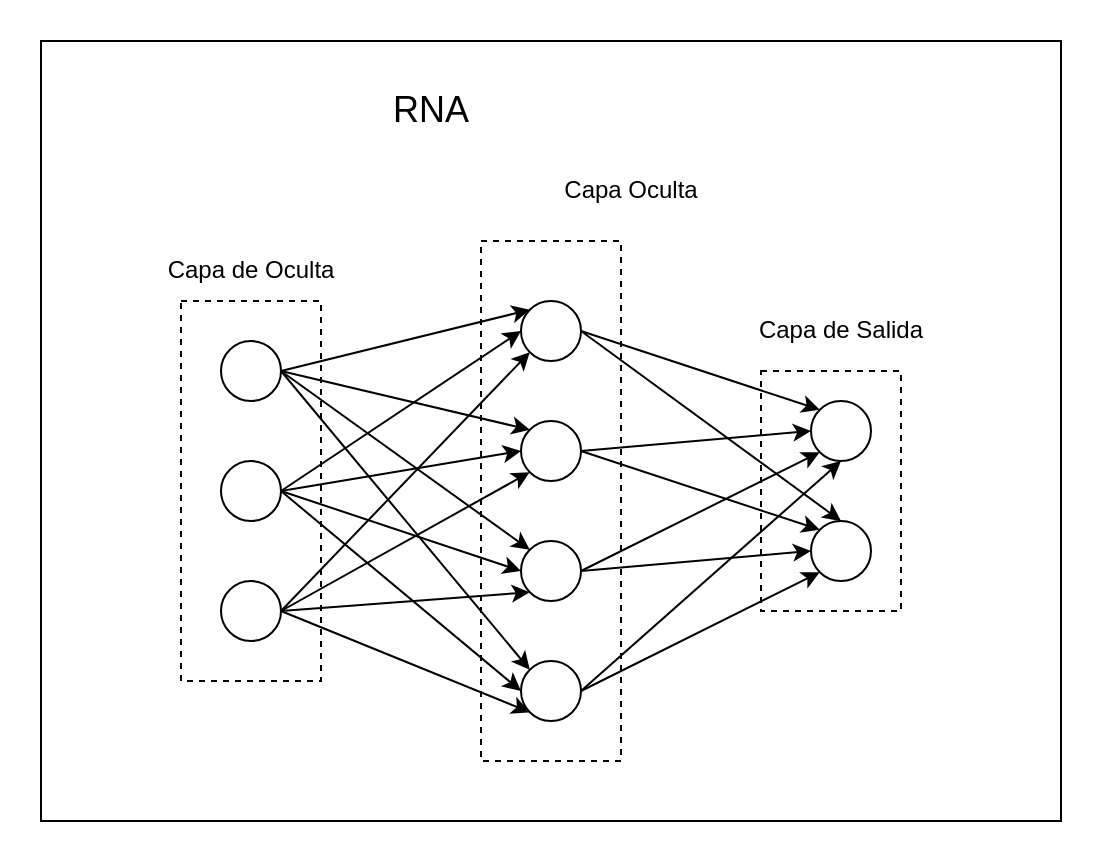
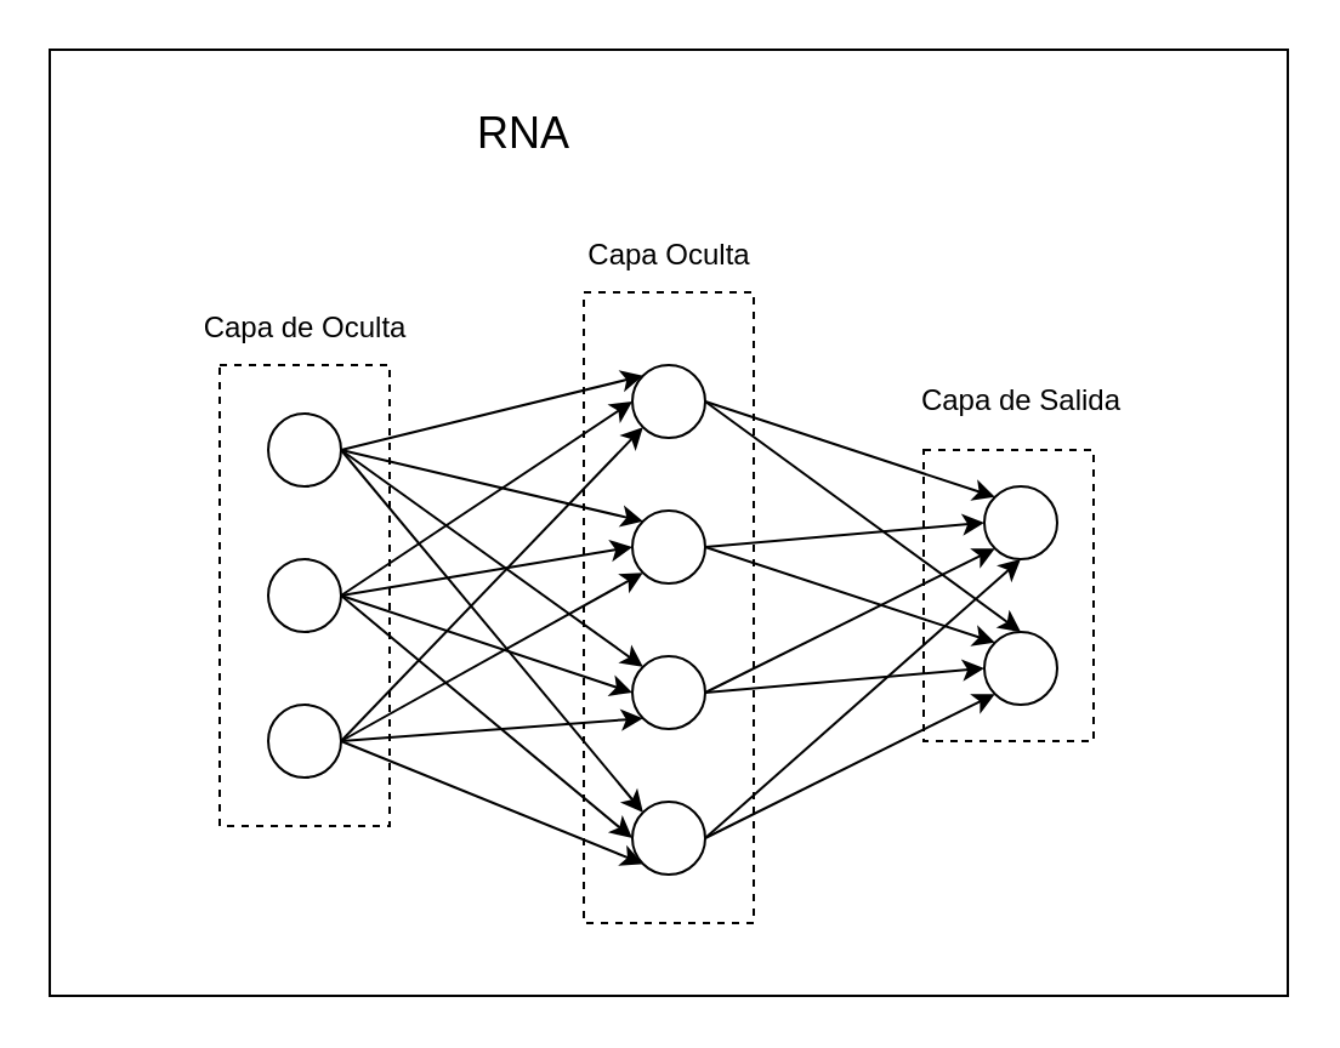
  <mxCell id="0" />
  <mxCell id="1" parent="0" />
  <mxCell id="2" value="" style="rounded=0;whiteSpace=wrap;html=1;" vertex="1" parent="1"><mxGeometry x="20" y="20" width="510" height="390" as="geometry" /></mxCell>
  <mxCell id="3" value="Capa de Oculta" style="text;html=1;strokeColor=none;fillColor=none;align=center;verticalAlign=middle;rounded=0;" parent="1" vertex="1"><mxGeometry x="85" y="120" width="80" height="30" as="geometry" /></mxCell>
- <mxCell id="4" value="Capa Oculta" style="text;html=1;strokeColor=none;fillColor=none;align=center;verticalAlign=middle;rounded=0;" parent="1" vertex="1"><mxGeometry x="275" y="80" width="80" height="30" as="geometry" /></mxCell>
+ <mxCell id="4" value="Capa Oculta" style="text;html=1;strokeColor=none;fillColor=none;align=center;verticalAlign=middle;rounded=0;" parent="1" vertex="1"><mxGeometry x="235" y="90" width="80" height="30" as="geometry" /></mxCell>
  <mxCell id="5" value="Capa de Salida" style="text;html=1;strokeColor=none;fillColor=none;align=center;verticalAlign=middle;rounded=0;" parent="1" vertex="1"><mxGeometry x="375" y="150" width="90" height="30" as="geometry" /></mxCell>
  <mxCell id="6" value="" style="shape=rect;whiteSpace=wrap;html=1;dashed=1;fillColor=none;" parent="1" vertex="1"><mxGeometry x="90" y="150" width="70" height="190" as="geometry" /></mxCell>
  <mxCell id="7" value="" style="shape=rect;whiteSpace=wrap;html=1;dashed=1;fillColor=none;" parent="1" vertex="1"><mxGeometry x="240" y="120" width="70" height="260" as="geometry" /></mxCell>
  <mxCell id="8" value="" style="shape=rect;whiteSpace=wrap;html=1;dashed=1;fillColor=none;" parent="1" vertex="1"><mxGeometry x="380" y="185" width="70" height="120" as="geometry" /></mxCell>
  <mxCell id="9" value="" style="ellipse;whiteSpace=wrap;html=1;" parent="1" vertex="1"><mxGeometry x="110" y="170" width="30" height="30" as="geometry" /></mxCell>
  <mxCell id="10" value="" style="ellipse;whiteSpace=wrap;html=1;" parent="1" vertex="1"><mxGeometry x="110" y="230" width="30" height="30" as="geometry" /></mxCell>
  <mxCell id="11" value="" style="ellipse;whiteSpace=wrap;html=1;" parent="1" vertex="1"><mxGeometry x="110" y="290" width="30" height="30" as="geometry" /></mxCell>
  <mxCell id="12" value="" style="ellipse;whiteSpace=wrap;html=1;" parent="1" vertex="1"><mxGeometry x="260" y="150" width="30" height="30" as="geometry" /></mxCell>
  <mxCell id="13" value="" style="ellipse;whiteSpace=wrap;html=1;" parent="1" vertex="1"><mxGeometry x="260" y="210" width="30" height="30" as="geometry" /></mxCell>
  <mxCell id="14" value="" style="ellipse;whiteSpace=wrap;html=1;" parent="1" vertex="1"><mxGeometry x="260" y="270" width="30" height="30" as="geometry" /></mxCell>
  <mxCell id="15" value="" style="ellipse;whiteSpace=wrap;html=1;" parent="1" vertex="1"><mxGeometry x="260" y="330" width="30" height="30" as="geometry" /></mxCell>
  <mxCell id="16" value="" style="ellipse;whiteSpace=wrap;html=1;" parent="1" vertex="1"><mxGeometry x="405" y="200" width="30" height="30" as="geometry" /></mxCell>
  <mxCell id="17" value="" style="ellipse;whiteSpace=wrap;html=1;" parent="1" vertex="1"><mxGeometry x="405" y="260" width="30" height="30" as="geometry" /></mxCell>
  <mxCell id="18" value="" style="edgeStyle=straightEdgeStyle;rounded=0;orthogonalLoop=1;jettySize=auto;html=1;exitX=1;exitY=0.5;exitDx=0;exitDy=0;endArrow=classic;entryX=0;entryY=0;entryDx=0;entryDy=0;" parent="1" source="9" target="12" edge="1"><mxGeometry relative="1" as="geometry" /></mxCell>
  <mxCell id="19" value="" style="edgeStyle=straightEdgeStyle;rounded=0;orthogonalLoop=1;jettySize=auto;html=1;exitX=1;exitY=0.5;exitDx=0;exitDy=0;endArrow=classic;entryX=0;entryY=0.5;entryDx=0;entryDy=0;" parent="1" source="10" target="12" edge="1"><mxGeometry relative="1" as="geometry" /></mxCell>
  <mxCell id="20" value="" style="edgeStyle=straightEdgeStyle;rounded=0;orthogonalLoop=1;jettySize=auto;html=1;exitX=1;exitY=0.5;exitDx=0;exitDy=0;endArrow=classic;entryX=0;entryY=1;entryDx=0;entryDy=0;" parent="1" source="11" target="12" edge="1"><mxGeometry relative="1" as="geometry" /></mxCell>
  <mxCell id="21" value="" style="edgeStyle=straightEdgeStyle;rounded=0;orthogonalLoop=1;jettySize=auto;html=1;exitX=1;exitY=0.5;exitDx=0;exitDy=0;endArrow=classic;entryX=0;entryY=0;entryDx=0;entryDy=0;" parent="1" source="9" target="13" edge="1"><mxGeometry relative="1" as="geometry"><mxPoint x="150" y="195" as="sourcePoint" /><mxPoint x="270.162" y="177.198" as="targetPoint" /></mxGeometry></mxCell>
  <mxCell id="22" value="" style="edgeStyle=straightEdgeStyle;rounded=0;orthogonalLoop=1;jettySize=auto;html=1;exitX=1;exitY=0.5;exitDx=0;exitDy=0;endArrow=classic;entryX=0;entryY=0;entryDx=0;entryDy=0;" parent="1" source="9" target="14" edge="1"><mxGeometry relative="1" as="geometry"><mxPoint x="160" y="205" as="sourcePoint" /><mxPoint x="280.162" y="187.198" as="targetPoint" /></mxGeometry></mxCell>
  <mxCell id="23" value="" style="edgeStyle=straightEdgeStyle;rounded=0;orthogonalLoop=1;jettySize=auto;html=1;exitX=1;exitY=0.5;exitDx=0;exitDy=0;endArrow=classic;entryX=0;entryY=0;entryDx=0;entryDy=0;" parent="1" source="9" target="15" edge="1"><mxGeometry relative="1" as="geometry"><mxPoint x="140" y="185" as="sourcePoint" /><mxPoint x="260.162" y="167.198" as="targetPoint" /></mxGeometry></mxCell>
  <mxCell id="24" value="" style="edgeStyle=straightEdgeStyle;rounded=0;orthogonalLoop=1;jettySize=auto;html=1;exitX=1;exitY=0.5;exitDx=0;exitDy=0;endArrow=classic;entryX=0;entryY=0.5;entryDx=0;entryDy=0;" parent="1" source="10" target="13" edge="1"><mxGeometry relative="1" as="geometry"><mxPoint x="150" y="255" as="sourcePoint" /><mxPoint x="272.096" y="182.647" as="targetPoint" /></mxGeometry></mxCell>
  <mxCell id="25" value="" style="edgeStyle=straightEdgeStyle;rounded=0;orthogonalLoop=1;jettySize=auto;html=1;exitX=1;exitY=0.5;exitDx=0;exitDy=0;endArrow=classic;entryX=0;entryY=0.5;entryDx=0;entryDy=0;" parent="1" source="10" target="14" edge="1"><mxGeometry relative="1" as="geometry"><mxPoint x="160" y="265" as="sourcePoint" /><mxPoint x="282.096" y="192.647" as="targetPoint" /></mxGeometry></mxCell>
  <mxCell id="26" value="" style="edgeStyle=straightEdgeStyle;rounded=0;orthogonalLoop=1;jettySize=auto;html=1;endArrow=classic;exitX=1;exitY=0.5;exitDx=0;exitDy=0;entryX=0;entryY=0.5;entryDx=0;entryDy=0;" parent="1" source="10" target="15" edge="1"><mxGeometry relative="1" as="geometry"><mxPoint x="140" y="250" as="sourcePoint" /><mxPoint x="292.096" y="202.647" as="targetPoint" /></mxGeometry></mxCell>
  <mxCell id="27" value="" style="edgeStyle=straightEdgeStyle;rounded=0;orthogonalLoop=1;jettySize=auto;html=1;exitX=1;exitY=0.5;exitDx=0;exitDy=0;endArrow=classic;entryX=0;entryY=1;entryDx=0;entryDy=0;" parent="1" source="11" target="13" edge="1"><mxGeometry relative="1" as="geometry"><mxPoint x="150" y="315" as="sourcePoint" /><mxPoint x="274.393" y="185.607" as="targetPoint" /></mxGeometry></mxCell>
  <mxCell id="28" value="" style="edgeStyle=straightEdgeStyle;rounded=0;orthogonalLoop=1;jettySize=auto;html=1;endArrow=classic;entryX=0;entryY=1;entryDx=0;entryDy=0;exitX=1;exitY=0.5;exitDx=0;exitDy=0;" parent="1" source="11" target="14" edge="1"><mxGeometry relative="1" as="geometry"><mxPoint x="150" y="310" as="sourcePoint" /><mxPoint x="284.393" y="195.607" as="targetPoint" /></mxGeometry></mxCell>
  <mxCell id="29" value="" style="edgeStyle=straightEdgeStyle;rounded=0;orthogonalLoop=1;jettySize=auto;html=1;endArrow=classic;entryX=0;entryY=1;entryDx=0;entryDy=0;exitX=1;exitY=0.5;exitDx=0;exitDy=0;" parent="1" source="11" target="15" edge="1"><mxGeometry relative="1" as="geometry"><mxPoint x="150" y="315" as="sourcePoint" /><mxPoint x="274.393" y="305.607" as="targetPoint" /></mxGeometry></mxCell>
  <mxCell id="30" value="" style="edgeStyle=straightEdgeStyle;rounded=0;orthogonalLoop=1;jettySize=auto;html=1;exitX=1;exitY=0.5;exitDx=0;exitDy=0;endArrow=classic;entryX=0;entryY=0;entryDx=0;entryDy=0;" parent="1" source="12" target="16" edge="1"><mxGeometry relative="1" as="geometry"><mxPoint x="300" y="170" as="sourcePoint" /><mxPoint x="424.393" y="139.393" as="targetPoint" /></mxGeometry></mxCell>
  <mxCell id="31" value="" style="edgeStyle=straightEdgeStyle;rounded=0;orthogonalLoop=1;jettySize=auto;html=1;exitX=1;exitY=0.5;exitDx=0;exitDy=0;endArrow=classic;entryX=0.5;entryY=0;entryDx=0;entryDy=0;" parent="1" source="12" target="17" edge="1"><mxGeometry relative="1" as="geometry"><mxPoint x="300" y="175" as="sourcePoint" /><mxPoint x="419.393" y="214.393" as="targetPoint" /></mxGeometry></mxCell>
  <mxCell id="32" value="" style="edgeStyle=straightEdgeStyle;rounded=0;orthogonalLoop=1;jettySize=auto;html=1;exitX=1;exitY=0.5;exitDx=0;exitDy=0;endArrow=classic;entryX=0;entryY=0.5;entryDx=0;entryDy=0;" parent="1" source="13" target="16" edge="1"><mxGeometry relative="1" as="geometry"><mxPoint x="310" y="185" as="sourcePoint" /><mxPoint x="429.393" y="224.393" as="targetPoint" /></mxGeometry></mxCell>
  <mxCell id="33" value="" style="edgeStyle=straightEdgeStyle;rounded=0;orthogonalLoop=1;jettySize=auto;html=1;exitX=1;exitY=0.5;exitDx=0;exitDy=0;endArrow=classic;entryX=0;entryY=0;entryDx=0;entryDy=0;" parent="1" source="13" target="17" edge="1"><mxGeometry relative="1" as="geometry"><mxPoint x="320" y="195" as="sourcePoint" /><mxPoint x="439.393" y="234.393" as="targetPoint" /></mxGeometry></mxCell>
  <mxCell id="34" value="" style="edgeStyle=straightEdgeStyle;rounded=0;orthogonalLoop=1;jettySize=auto;html=1;exitX=1;exitY=0.5;exitDx=0;exitDy=0;endArrow=classic;entryX=0;entryY=1;entryDx=0;entryDy=0;" parent="1" source="14" target="16" edge="1"><mxGeometry relative="1" as="geometry"><mxPoint x="330" y="205" as="sourcePoint" /><mxPoint x="449.393" y="244.393" as="targetPoint" /></mxGeometry></mxCell>
  <mxCell id="35" value="" style="edgeStyle=straightEdgeStyle;rounded=0;orthogonalLoop=1;jettySize=auto;html=1;exitX=1;exitY=0.5;exitDx=0;exitDy=0;endArrow=classic;entryX=0;entryY=0.5;entryDx=0;entryDy=0;" parent="1" source="14" target="17" edge="1"><mxGeometry relative="1" as="geometry"><mxPoint x="340" y="215" as="sourcePoint" /><mxPoint x="459.393" y="254.393" as="targetPoint" /></mxGeometry></mxCell>
  <mxCell id="36" value="" style="edgeStyle=straightEdgeStyle;rounded=0;orthogonalLoop=1;jettySize=auto;html=1;exitX=1;exitY=0.5;exitDx=0;exitDy=0;endArrow=classic;entryX=0.5;entryY=1;entryDx=0;entryDy=0;" parent="1" source="15" target="16" edge="1"><mxGeometry relative="1" as="geometry"><mxPoint x="350" y="225" as="sourcePoint" /><mxPoint x="469.393" y="264.393" as="targetPoint" /></mxGeometry></mxCell>
  <mxCell id="37" value="" style="edgeStyle=straightEdgeStyle;rounded=0;orthogonalLoop=1;jettySize=auto;html=1;exitX=1;exitY=0.5;exitDx=0;exitDy=0;endArrow=classic;entryX=0;entryY=1;entryDx=0;entryDy=0;" parent="1" source="15" target="17" edge="1"><mxGeometry relative="1" as="geometry"><mxPoint x="360" y="235" as="sourcePoint" /><mxPoint x="479.393" y="274.393" as="targetPoint" /></mxGeometry></mxCell>
  <mxCell id="38" value="&lt;font style=&quot;font-size: 18px;&quot;&gt;RNA&lt;/font&gt;" style="text;html=1;strokeColor=none;fillColor=none;align=center;verticalAlign=middle;rounded=0;" vertex="1" parent="1"><mxGeometry x="175" y="40" width="80" height="30" as="geometry" /></mxCell>
